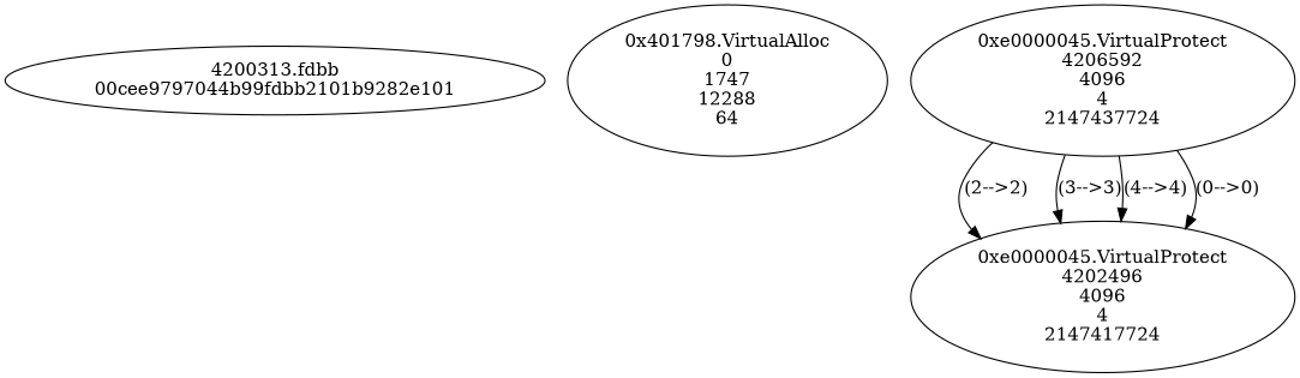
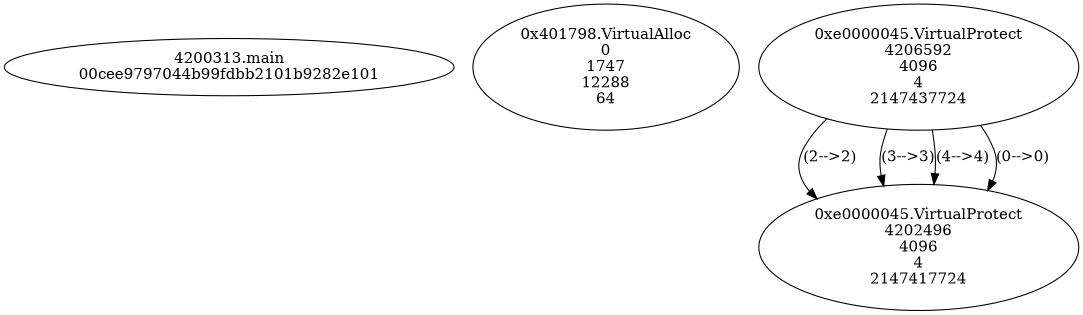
  digraph {
-   n1 [label="4200313.fdbb\n00cee9797044b99fdbb2101b9282e101"]
+   n1 [label="4200313.main\n00cee9797044b99fdbb2101b9282e101"]
    n2 [label="0x401798.VirtualAlloc\n0\n1747\n12288\n64"]
    n3 [label="0xe0000045.VirtualProtect\n4206592\n4096\n4\n2147437724"]
    n4 [label="0xe0000045.VirtualProtect\n4202496\n4096\n4\n2147417724"]
    n3 -> n4 [label="(2-->2)"]
    n3 -> n4 [label="(3-->3)"]
    n3 -> n4 [label="(4-->4)"]
    n3 -> n4 [label="(0-->0)"]
  }
